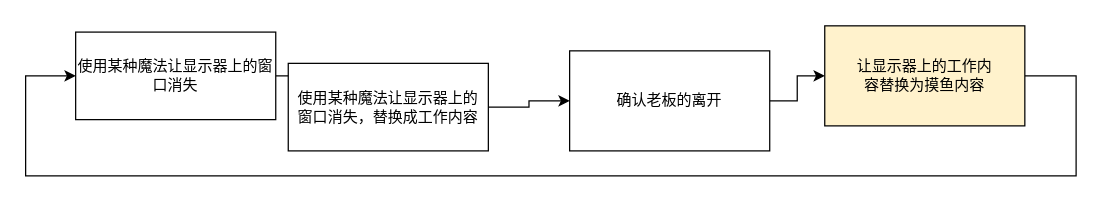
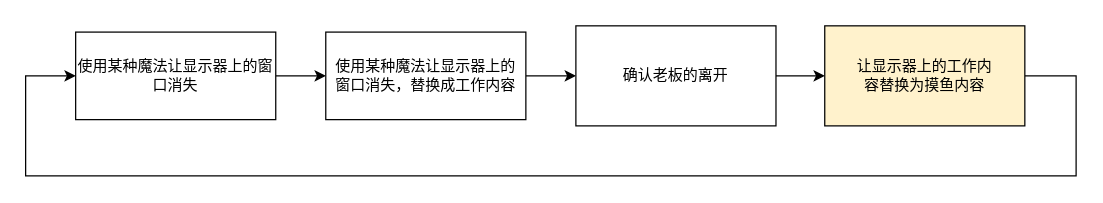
  <mxCell id="0" />
  <mxCell id="1" parent="0" />
  <mxCell id="2" value="" style="edgeStyle=orthogonalEdgeStyle;rounded=0;orthogonalLoop=1;jettySize=auto;html=1;" edge="1" parent="1" source="3" target="5"><mxGeometry relative="1" as="geometry" /></mxCell>
  <mxCell id="3" value="使用某种魔法让显示器上的窗口消失" style="whiteSpace=wrap;html=1;" vertex="1" parent="1"><mxGeometry x="60" y="25" width="160" height="70" as="geometry" /></mxCell>
  <mxCell id="4" value="" style="edgeStyle=orthogonalEdgeStyle;rounded=0;orthogonalLoop=1;jettySize=auto;html=1;" edge="1" parent="1" source="5" target="7"><mxGeometry relative="1" as="geometry" /></mxCell>
- <mxCell id="5" value="使用某种魔法让显示器上的窗口消失，替换成工作内容" style="whiteSpace=wrap;html=1;align=center;spacing=5;" vertex="1" parent="1"><mxGeometry x="230" y="50" width="160" height="70" as="geometry" /></mxCell>
+ <mxCell id="5" value="使用某种魔法让显示器上的窗口消失，替换成工作内容" style="whiteSpace=wrap;html=1;align=center;spacing=5;" vertex="1" parent="1"><mxGeometry x="260" y="25" width="160" height="70" as="geometry" /></mxCell>
  <mxCell id="6" value="" style="edgeStyle=orthogonalEdgeStyle;rounded=0;orthogonalLoop=1;jettySize=auto;html=1;" edge="1" parent="1" source="7" target="9"><mxGeometry relative="1" as="geometry" /></mxCell>
- <mxCell id="7" value="确认老板的离开" style="whiteSpace=wrap;html=1;" vertex="1" parent="1"><mxGeometry x="455" y="40" width="160" height="80" as="geometry" /></mxCell>
+ <mxCell id="7" value="确认老板的离开" style="whiteSpace=wrap;html=1;" vertex="1" parent="1"><mxGeometry x="460" y="20" width="160" height="80" as="geometry" /></mxCell>
  <mxCell id="8" style="edgeStyle=orthogonalEdgeStyle;rounded=0;orthogonalLoop=1;jettySize=auto;html=1;entryX=0;entryY=0.5;entryDx=0;entryDy=0;" edge="1" parent="1" source="9" target="3"><mxGeometry relative="1" as="geometry"><Array as="points"><mxPoint x="860" y="60" /><mxPoint x="860" y="140" /><mxPoint x="20" y="140" /><mxPoint x="20" y="60" /></Array></mxGeometry></mxCell>
  <mxCell id="9" value="让显示器上的工作内容替换为摸鱼内容" style="whiteSpace=wrap;html=1;spacing=27;fillColor=#fff2cc;" vertex="1" parent="1"><mxGeometry x="659" y="20" width="160" height="80" as="geometry" /></mxCell>
